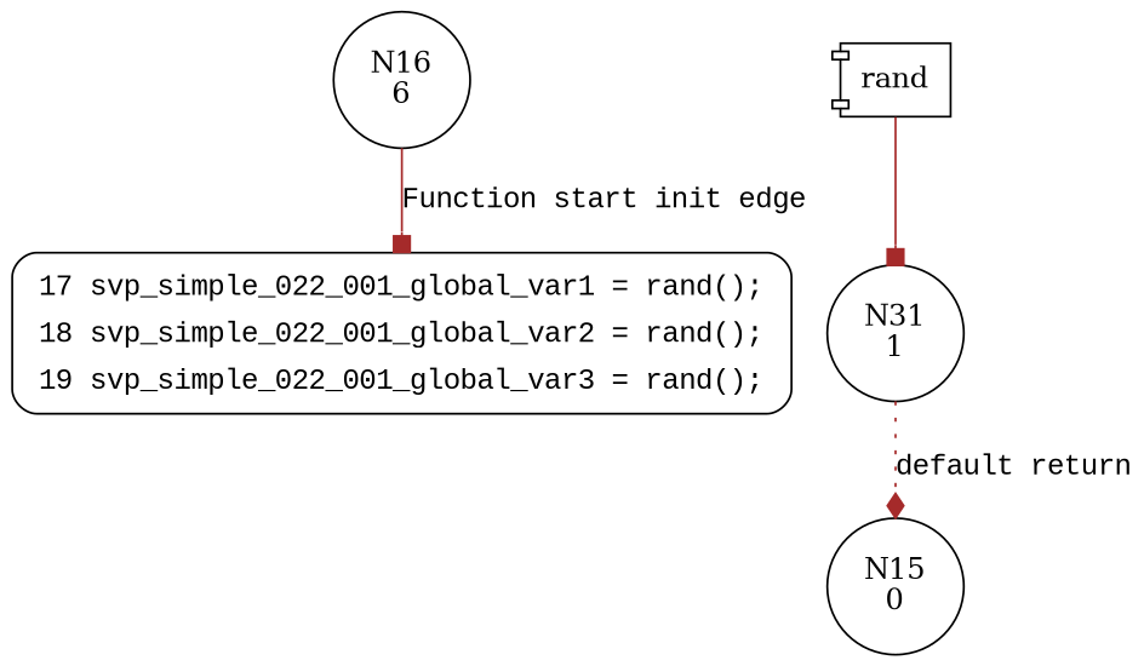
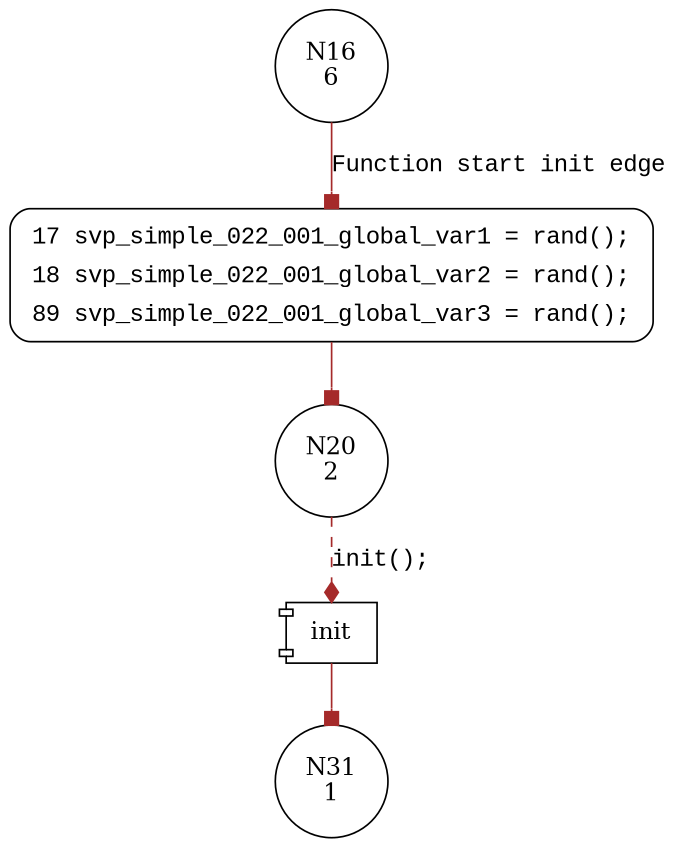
  digraph {
    node [shape=circle]
    edge [arrowhead=box color=brown fontname="Courier New" style=solid]
    n1 [label="N16\n6"]
-   n2 [fillcolor=white fontname="Courier New" label=<<table border="0" cellborder="0" cellpadding="3" bgcolor="white"><tr><td align="right">17</td><td align="left">svp_simple_022_001_global_var1 = rand();</td></tr><tr><td align="right">18</td><td align="left">svp_simple_022_001_global_var2 = rand();</td></tr><tr><td align="right">19</td><td align="left">svp_simple_022_001_global_var3 = rand();</td></tr></table>> penwidth=1 shape=Mrecord style="filled,bold"]
-   n4 [label=rand shape=component]
+   n2 [fillcolor=white fontname="Courier New" label=<<table border="0" cellborder="0" cellpadding="3" bgcolor="white"><tr><td align="right">17</td><td align="left">svp_simple_022_001_global_var1 = rand();</td></tr><tr><td align="right">18</td><td align="left">svp_simple_022_001_global_var2 = rand();</td></tr><tr><td align="right">89</td><td align="left">svp_simple_022_001_global_var3 = rand();</td></tr></table>> penwidth=1 shape=Mrecord style="filled,bold"]
+   n3 [label="N20\n2"]
+   n4 [label=init shape=component]
    n5 [label="N31\n1"]
-   n6 [label="N15\n0"]
    n1 -> n2 [label="Function start init edge"]
+   n2 -> n3 [fontname=""]
+   n3 -> n4 [arrowhead=diamond label="init();" style=dashed]
    n4 -> n5
-   n5 -> n6 [arrowhead=diamond label="default return" style=dotted]
  }
